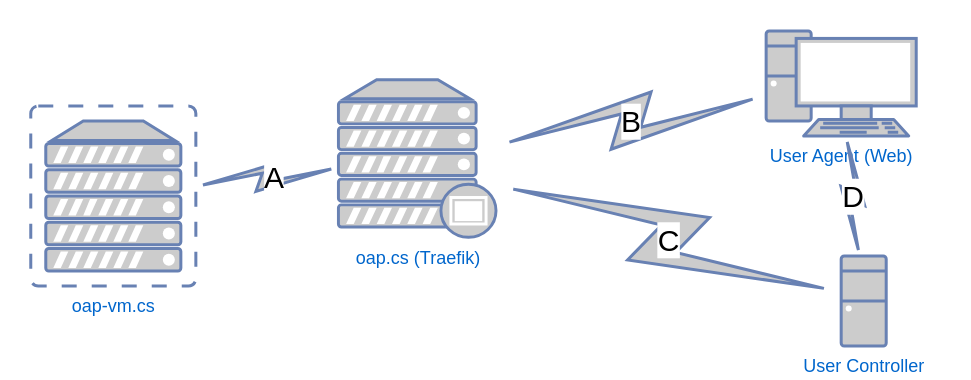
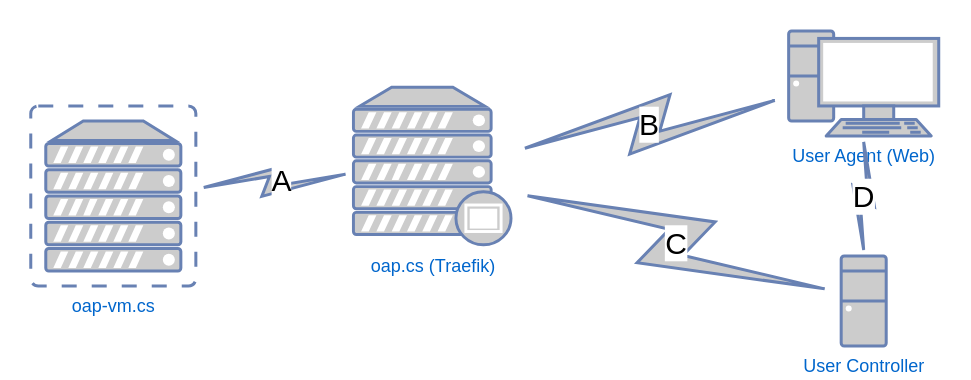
  <mxCell id="0" />
  <mxCell id="1" parent="0" />
  <mxCell id="2" value="oap-vm.cs" style="fontColor=#0066CC;verticalAlign=top;verticalLabelPosition=bottom;labelPosition=center;align=center;html=1;outlineConnect=0;fillColor=#CCCCCC;strokeColor=#6881B3;gradientColor=none;gradientDirection=north;strokeWidth=2;shape=mxgraph.networks.virtual_server;" vertex="1" parent="1"><mxGeometry x="20" y="70" width="110" height="120" as="geometry" /></mxCell>
- <mxCell id="3" value="oap.cs (Traefik)" style="fontColor=#0066CC;verticalAlign=top;verticalLabelPosition=bottom;labelPosition=center;align=center;html=1;outlineConnect=0;fillColor=#CCCCCC;strokeColor=#6881B3;gradientColor=none;gradientDirection=north;strokeWidth=2;shape=mxgraph.networks.proxy_server;" vertex="1" parent="1"><mxGeometry x="225" y="52.5" width="105" height="105" as="geometry" /></mxCell>
+ <mxCell id="3" value="oap.cs (Traefik)" style="fontColor=#0066CC;verticalAlign=top;verticalLabelPosition=bottom;labelPosition=center;align=center;html=1;outlineConnect=0;fillColor=#CCCCCC;strokeColor=#6881B3;gradientColor=none;gradientDirection=north;strokeWidth=2;shape=mxgraph.networks.proxy_server;" vertex="1" parent="1"><mxGeometry x="235" y="57.5" width="105" height="105" as="geometry" /></mxCell>
  <mxCell id="4" value="User Controller" style="fontColor=#0066CC;verticalAlign=top;verticalLabelPosition=bottom;labelPosition=center;align=center;html=1;outlineConnect=0;fillColor=#CCCCCC;strokeColor=#6881B3;gradientColor=none;gradientDirection=north;strokeWidth=2;shape=mxgraph.networks.desktop_pc;" vertex="1" parent="1"><mxGeometry x="560" y="170" width="30" height="60" as="geometry" /></mxCell>
- <mxCell id="5" value="User Agent (Web)" style="fontColor=#0066CC;verticalAlign=top;verticalLabelPosition=bottom;labelPosition=center;align=center;html=1;outlineConnect=0;fillColor=#CCCCCC;strokeColor=#6881B3;gradientColor=none;gradientDirection=north;strokeWidth=2;shape=mxgraph.networks.pc;" vertex="1" parent="1"><mxGeometry x="510" y="20" width="100" height="70" as="geometry" /></mxCell>
+ <mxCell id="5" value="User Agent (Web)" style="fontColor=#0066CC;verticalAlign=top;verticalLabelPosition=bottom;labelPosition=center;align=center;html=1;outlineConnect=0;fillColor=#CCCCCC;strokeColor=#6881B3;gradientColor=none;gradientDirection=north;strokeWidth=2;shape=mxgraph.networks.pc;" vertex="1" parent="1"><mxGeometry x="525" y="20" width="100" height="70" as="geometry" /></mxCell>
  <mxCell id="6" value="&lt;font style=&quot;font-size: 20px;&quot;&gt;A&lt;/font&gt;" style="html=1;outlineConnect=0;fillColor=#CCCCCC;strokeColor=#6881B3;gradientColor=none;gradientDirection=north;strokeWidth=2;shape=mxgraph.networks.comm_link_edge;html=1;rounded=0;" edge="1" parent="1" source="2" target="3"><mxGeometry x="0.077" width="100" height="100" relative="1" as="geometry"><mxPoint x="405" y="440" as="sourcePoint" /><mxPoint x="505" y="340" as="targetPoint" /><mxPoint as="offset" /></mxGeometry></mxCell>
  <mxCell id="7" value="&lt;font style=&quot;font-size: 20px;&quot;&gt;B&lt;/font&gt;" style="html=1;outlineConnect=0;fillColor=#CCCCCC;strokeColor=#6881B3;gradientColor=none;gradientDirection=north;strokeWidth=2;shape=mxgraph.networks.comm_link_edge;html=1;rounded=0;" edge="1" parent="1" source="3" target="5"><mxGeometry width="100" height="100" relative="1" as="geometry"><mxPoint x="405" y="440" as="sourcePoint" /><mxPoint x="505" y="340" as="targetPoint" /></mxGeometry></mxCell>
  <mxCell id="8" value="&lt;font style=&quot;font-size: 20px;&quot;&gt;C&lt;/font&gt;" style="html=1;outlineConnect=0;fillColor=#CCCCCC;strokeColor=#6881B3;gradientColor=none;gradientDirection=north;strokeWidth=2;shape=mxgraph.networks.comm_link_edge;html=1;rounded=0;" edge="1" parent="1" source="3" target="4"><mxGeometry width="100" height="100" relative="1" as="geometry"><mxPoint x="405" y="450" as="sourcePoint" /><mxPoint x="505" y="350" as="targetPoint" /><Array as="points" /></mxGeometry></mxCell>
  <mxCell id="9" value="&lt;font style=&quot;font-size: 20px;&quot;&gt;D&lt;/font&gt;" style="html=1;outlineConnect=0;fillColor=#CCCCCC;strokeColor=#6881B3;gradientColor=none;gradientDirection=north;strokeWidth=2;shape=mxgraph.networks.comm_link_edge;html=1;rounded=0;" edge="1" parent="1" source="4" target="5"><mxGeometry width="100" height="100" relative="1" as="geometry"><mxPoint x="405" y="450" as="sourcePoint" /><mxPoint x="505" y="350" as="targetPoint" /><mxPoint as="offset" /></mxGeometry></mxCell>
